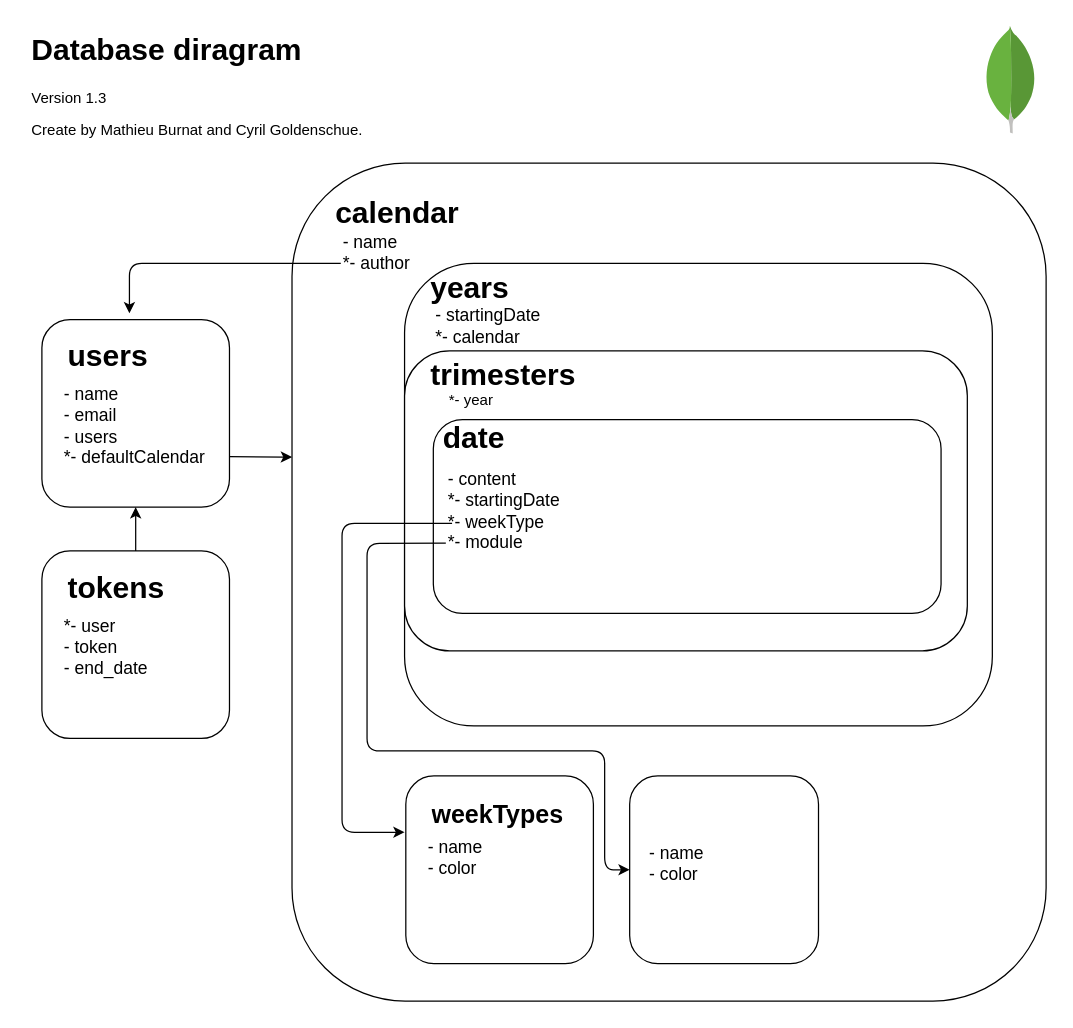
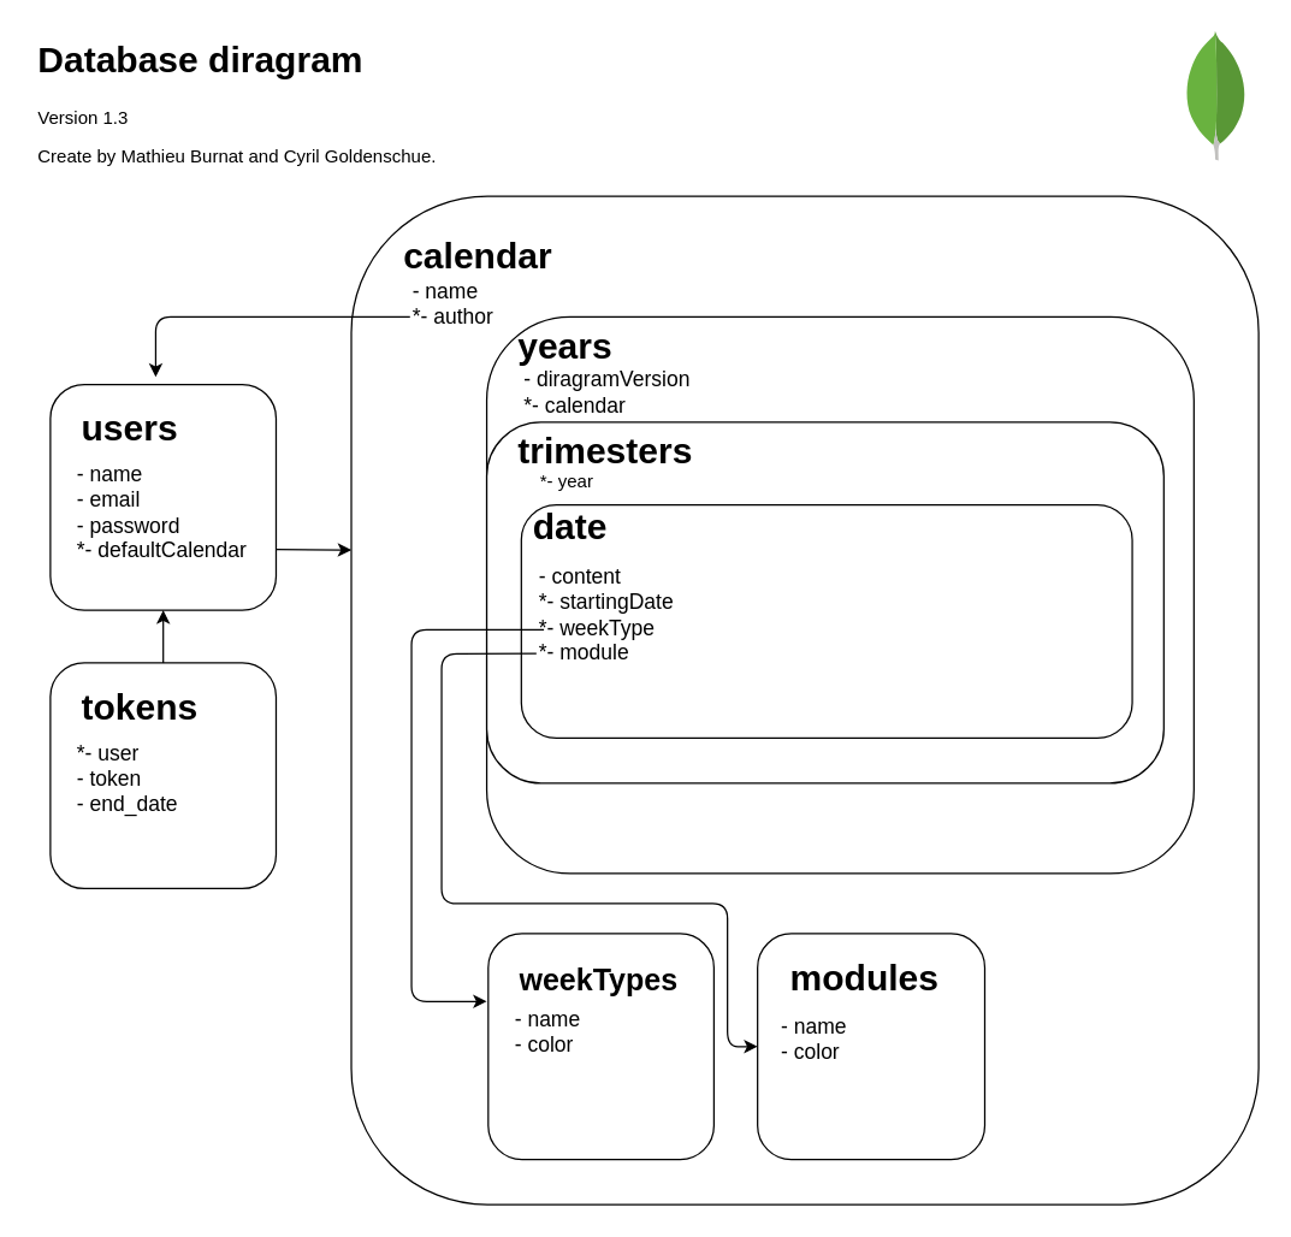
  <mxCell id="0" />
  <mxCell id="1" parent="0" />
  <mxCell id="2" value="" style="dashed=0;outlineConnect=0;html=1;align=center;labelPosition=center;verticalLabelPosition=bottom;verticalAlign=top;shape=mxgraph.weblogos.mongodb" parent="1" vertex="1"><mxGeometry x="787" y="20" width="41.2" height="86.2" as="geometry" /></mxCell>
  <mxCell id="3" value="" style="rounded=1;whiteSpace=wrap;html=1;" parent="1" vertex="1"><mxGeometry x="233" y="130" width="603" height="670" as="geometry" /></mxCell>
  <mxCell id="4" value="&lt;h1&gt;&lt;span&gt;calendar&lt;/span&gt;&lt;/h1&gt;" style="text;html=1;strokeColor=none;fillColor=none;spacing=5;spacingTop=-20;whiteSpace=wrap;overflow=hidden;rounded=0;" parent="1" vertex="1"><mxGeometry x="263" y="150" width="200" height="40" as="geometry" /></mxCell>
  <mxCell id="5" value="&lt;font style=&quot;font-size: 14px&quot;&gt;- name&lt;br&gt;*- author&lt;br&gt;&lt;/font&gt;&lt;div style=&quot;font-size: 14px&quot;&gt;&lt;br&gt;&lt;/div&gt;" style="text;html=1;strokeColor=none;fillColor=none;align=left;verticalAlign=middle;whiteSpace=wrap;rounded=0;" parent="1" vertex="1"><mxGeometry x="272" y="165" width="70" height="90" as="geometry" /></mxCell>
  <mxCell id="6" value="" style="endArrow=classic;html=1;exitX=0;exitY=0.5;exitDx=0;exitDy=0;" parent="1" source="5" edge="1"><mxGeometry width="50" height="50" relative="1" as="geometry"><mxPoint x="183" y="195" as="sourcePoint" /><mxPoint x="103" y="250" as="targetPoint" /><Array as="points"><mxPoint x="103" y="210" /></Array></mxGeometry></mxCell>
  <mxCell id="7" value="" style="rounded=1;whiteSpace=wrap;html=1;" parent="1" vertex="1"><mxGeometry x="33" y="255" width="150" height="150" as="geometry" /></mxCell>
  <mxCell id="8" value="&lt;h1&gt;users&lt;/h1&gt;" style="text;html=1;strokeColor=none;fillColor=none;spacing=5;spacingTop=-20;whiteSpace=wrap;overflow=hidden;rounded=0;" parent="1" vertex="1"><mxGeometry x="49" y="265" width="94" height="40" as="geometry" /></mxCell>
- <mxCell id="9" value="&lt;font style=&quot;font-size: 14px&quot;&gt;- name&lt;br&gt;- email&lt;br&gt;- users&lt;br&gt;&lt;/font&gt;&lt;div style=&quot;font-size: 14px&quot;&gt;*- defaultCalendar&lt;/div&gt;" style="text;html=1;strokeColor=none;fillColor=none;align=left;verticalAlign=middle;whiteSpace=wrap;rounded=0;" parent="1" vertex="1"><mxGeometry x="49" y="295" width="134" height="90" as="geometry" /></mxCell>
+ <mxCell id="9" value="&lt;font style=&quot;font-size: 14px&quot;&gt;- name&lt;br&gt;- email&lt;br&gt;- password&lt;br&gt;&lt;/font&gt;&lt;div style=&quot;font-size: 14px&quot;&gt;*- defaultCalendar&lt;/div&gt;" style="text;html=1;strokeColor=none;fillColor=none;align=left;verticalAlign=middle;whiteSpace=wrap;rounded=0;" parent="1" vertex="1"><mxGeometry x="49" y="295" width="134" height="90" as="geometry" /></mxCell>
  <mxCell id="10" value="" style="endArrow=classic;html=1;" parent="1" edge="1"><mxGeometry width="50" height="50" relative="1" as="geometry"><mxPoint x="183" y="364.58" as="sourcePoint" /><mxPoint x="233" y="365" as="targetPoint" /></mxGeometry></mxCell>
  <mxCell id="11" value="" style="rounded=1;whiteSpace=wrap;html=1;" parent="1" vertex="1"><mxGeometry x="323" y="210" width="470" height="370" as="geometry" /></mxCell>
  <mxCell id="12" value="&lt;h1&gt;&lt;span&gt;years&lt;/span&gt;&lt;/h1&gt;" style="text;html=1;strokeColor=none;fillColor=none;spacing=5;spacingTop=-20;whiteSpace=wrap;overflow=hidden;rounded=0;" parent="1" vertex="1"><mxGeometry x="339" y="210" width="200" height="40" as="geometry" /></mxCell>
- <mxCell id="13" value="&lt;font style=&quot;font-size: 14px&quot;&gt;- startingDate&lt;br&gt;&lt;/font&gt;&lt;div style=&quot;font-size: 14px&quot;&gt;*- calendar&lt;/div&gt;" style="text;html=1;strokeColor=none;fillColor=none;align=left;verticalAlign=middle;whiteSpace=wrap;rounded=0;" parent="1" vertex="1"><mxGeometry x="346" y="215" width="114" height="90" as="geometry" /></mxCell>
+ <mxCell id="13" value="&lt;font style=&quot;font-size: 14px&quot;&gt;- diragramVersion&lt;br&gt;&lt;/font&gt;&lt;div style=&quot;font-size: 14px&quot;&gt;*- calendar&lt;/div&gt;" style="text;html=1;strokeColor=none;fillColor=none;align=left;verticalAlign=middle;whiteSpace=wrap;rounded=0;" parent="1" vertex="1"><mxGeometry x="346" y="215" width="114" height="90" as="geometry" /></mxCell>
  <mxCell id="14" value="" style="rounded=1;whiteSpace=wrap;html=1;" parent="1" vertex="1"><mxGeometry x="323" y="280" width="450" height="240" as="geometry" /></mxCell>
  <mxCell id="15" value="&lt;h1&gt;&lt;span&gt;trimesters&lt;/span&gt;&lt;/h1&gt;" style="text;html=1;strokeColor=none;fillColor=none;spacing=5;spacingTop=-20;whiteSpace=wrap;overflow=hidden;rounded=0;" parent="1" vertex="1"><mxGeometry x="339" y="280" width="200" height="40" as="geometry" /></mxCell>
  <mxCell id="16" value="" style="rounded=1;whiteSpace=wrap;html=1;" parent="1" vertex="1"><mxGeometry x="346" y="335" width="406" height="155" as="geometry" /></mxCell>
  <mxCell id="17" value="&lt;h1&gt;&lt;span&gt;date&lt;/span&gt;&lt;/h1&gt;" style="text;html=1;strokeColor=none;fillColor=none;spacing=5;spacingTop=-20;whiteSpace=wrap;overflow=hidden;rounded=0;" parent="1" vertex="1"><mxGeometry x="349" y="330" width="213" height="55" as="geometry" /></mxCell>
  <mxCell id="18" value="&lt;span style=&quot;font-size: 14px&quot;&gt;- content&lt;br&gt;*- startingDate&lt;br&gt;*- weekType&lt;br&gt;*- module&lt;br&gt;&lt;/span&gt;" style="text;html=1;strokeColor=none;fillColor=none;align=left;verticalAlign=middle;whiteSpace=wrap;rounded=0;" parent="1" vertex="1"><mxGeometry x="356" y="355" width="104" height="105" as="geometry" /></mxCell>
  <mxCell id="19" value="" style="rounded=1;whiteSpace=wrap;html=1;" parent="1" vertex="1"><mxGeometry x="324" y="620" width="150" height="150" as="geometry" /></mxCell>
  <mxCell id="20" value="&lt;h1&gt;&lt;font style=&quot;font-size: 20px&quot;&gt;weekTypes&lt;/font&gt;&lt;/h1&gt;" style="text;html=1;strokeColor=none;fillColor=none;spacing=5;spacingTop=-20;whiteSpace=wrap;overflow=hidden;rounded=0;" parent="1" vertex="1"><mxGeometry x="340" y="630" width="134" height="40" as="geometry" /></mxCell>
  <mxCell id="21" value="&lt;span style=&quot;font-size: 14px&quot;&gt;- name&lt;br&gt;- color&lt;br&gt;&lt;/span&gt;" style="text;html=1;strokeColor=none;fillColor=none;align=left;verticalAlign=middle;whiteSpace=wrap;rounded=0;" parent="1" vertex="1"><mxGeometry x="340" y="640" width="134" height="90" as="geometry" /></mxCell>
  <mxCell id="22" value="" style="rounded=1;whiteSpace=wrap;html=1;" parent="1" vertex="1"><mxGeometry x="503" y="620" width="151" height="150" as="geometry" /></mxCell>
+ <mxCell id="23" value="&lt;h1&gt;modules&lt;/h1&gt;" style="text;html=1;strokeColor=none;fillColor=none;spacing=5;spacingTop=-20;whiteSpace=wrap;overflow=hidden;rounded=0;" parent="1" vertex="1"><mxGeometry x="520" y="630" width="134" height="40" as="geometry" /></mxCell>
  <mxCell id="24" value="&lt;span style=&quot;font-size: 14px&quot;&gt;- name&lt;br&gt;- color&lt;br&gt;&lt;/span&gt;" style="text;html=1;strokeColor=none;fillColor=none;align=left;verticalAlign=middle;whiteSpace=wrap;rounded=0;" parent="1" vertex="1"><mxGeometry x="517" y="670" width="124" height="40" as="geometry" /></mxCell>
  <mxCell id="25" value="" style="endArrow=classic;html=1;" parent="1" edge="1"><mxGeometry width="50" height="50" relative="1" as="geometry"><mxPoint x="361" y="418" as="sourcePoint" /><mxPoint x="323" y="665" as="targetPoint" /><Array as="points"><mxPoint x="273" y="418" /><mxPoint x="273" y="665" /></Array></mxGeometry></mxCell>
  <mxCell id="26" value="" style="endArrow=classic;html=1;exitX=0;exitY=0.75;exitDx=0;exitDy=0;" parent="1" source="18" edge="1"><mxGeometry width="50" height="50" relative="1" as="geometry"><mxPoint x="143" y="650" as="sourcePoint" /><mxPoint x="503" y="695" as="targetPoint" /><Array as="points"><mxPoint x="293" y="434" /><mxPoint x="293" y="600" /><mxPoint x="483" y="600" /><mxPoint x="483" y="695" /></Array></mxGeometry></mxCell>
  <mxCell id="27" value="&lt;h1&gt;Database diragram&lt;/h1&gt;&lt;p&gt;Version 1.3&amp;nbsp;&lt;/p&gt;&lt;p&gt;Create by Mathieu Burnat and Cyril Goldenschue.&lt;/p&gt;" style="text;html=1;strokeColor=none;fillColor=none;spacing=5;spacingTop=-20;whiteSpace=wrap;overflow=hidden;rounded=0;" parent="1" vertex="1"><mxGeometry x="20" y="20" width="370" height="120" as="geometry" /></mxCell>
  <mxCell id="28" value="" style="rounded=1;whiteSpace=wrap;html=1;" parent="1" vertex="1"><mxGeometry x="33" y="440" width="150" height="150" as="geometry" /></mxCell>
  <mxCell id="29" value="&lt;h1&gt;tokens&lt;/h1&gt;" style="text;html=1;strokeColor=none;fillColor=none;spacing=5;spacingTop=-20;whiteSpace=wrap;overflow=hidden;rounded=0;" parent="1" vertex="1"><mxGeometry x="49" y="450" width="94" height="40" as="geometry" /></mxCell>
  <mxCell id="30" value="&lt;font style=&quot;font-size: 14px&quot;&gt;*- user&lt;br&gt;- token&lt;br&gt;- end_date&lt;br&gt;&lt;/font&gt;&lt;div style=&quot;font-size: 14px&quot;&gt;&lt;br&gt;&lt;/div&gt;" style="text;html=1;strokeColor=none;fillColor=none;align=left;verticalAlign=middle;whiteSpace=wrap;rounded=0;" parent="1" vertex="1"><mxGeometry x="49" y="480" width="134" height="90" as="geometry" /></mxCell>
  <mxCell id="31" value="" style="endArrow=classic;html=1;exitX=0.5;exitY=0;exitDx=0;exitDy=0;entryX=0.5;entryY=1;entryDx=0;entryDy=0;" parent="1" source="28" target="7" edge="1"><mxGeometry width="50" height="50" relative="1" as="geometry"><mxPoint x="193" y="374.58" as="sourcePoint" /><mxPoint x="243" y="375" as="targetPoint" /></mxGeometry></mxCell>
  <mxCell id="32" value="*- year" style="text;html=1;strokeColor=none;fillColor=none;align=center;verticalAlign=middle;whiteSpace=wrap;rounded=0;" parent="1" vertex="1"><mxGeometry x="339" y="310" width="75" height="20" as="geometry" /></mxCell>
